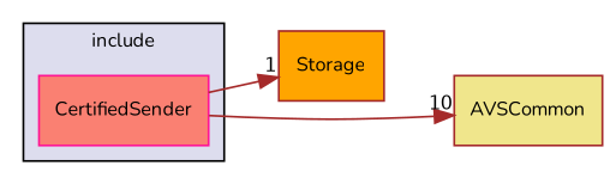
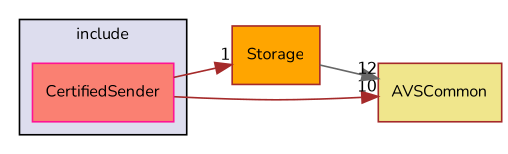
  digraph {
    compound=true
    fontname=Nunito
    rankdir=LR
    node [color=brown fontname=Nunito fontsize=10 shape=box style=filled]
    edge [color=brown fontname=Nunito labeldistance=1.5 labelfontname=Helvetica labelfontsize=10]
    n1 [color=deeppink fillcolor=salmon label=CertifiedSender pencolor=black]
    n2 [fillcolor=orange label=Storage]
    n3 [fillcolor=khaki label=AVSCommon]
    subgraph cluster_1 {
      bgcolor="#ddddee"
      fontsize=10
      label=include
      pencolor=black
      n1
    }
    n1 -> n2 [headlabel=1]
    n1 -> n3 [headlabel=10]
+   n2 -> n3 [color=gray40 headlabel=12]
  }
